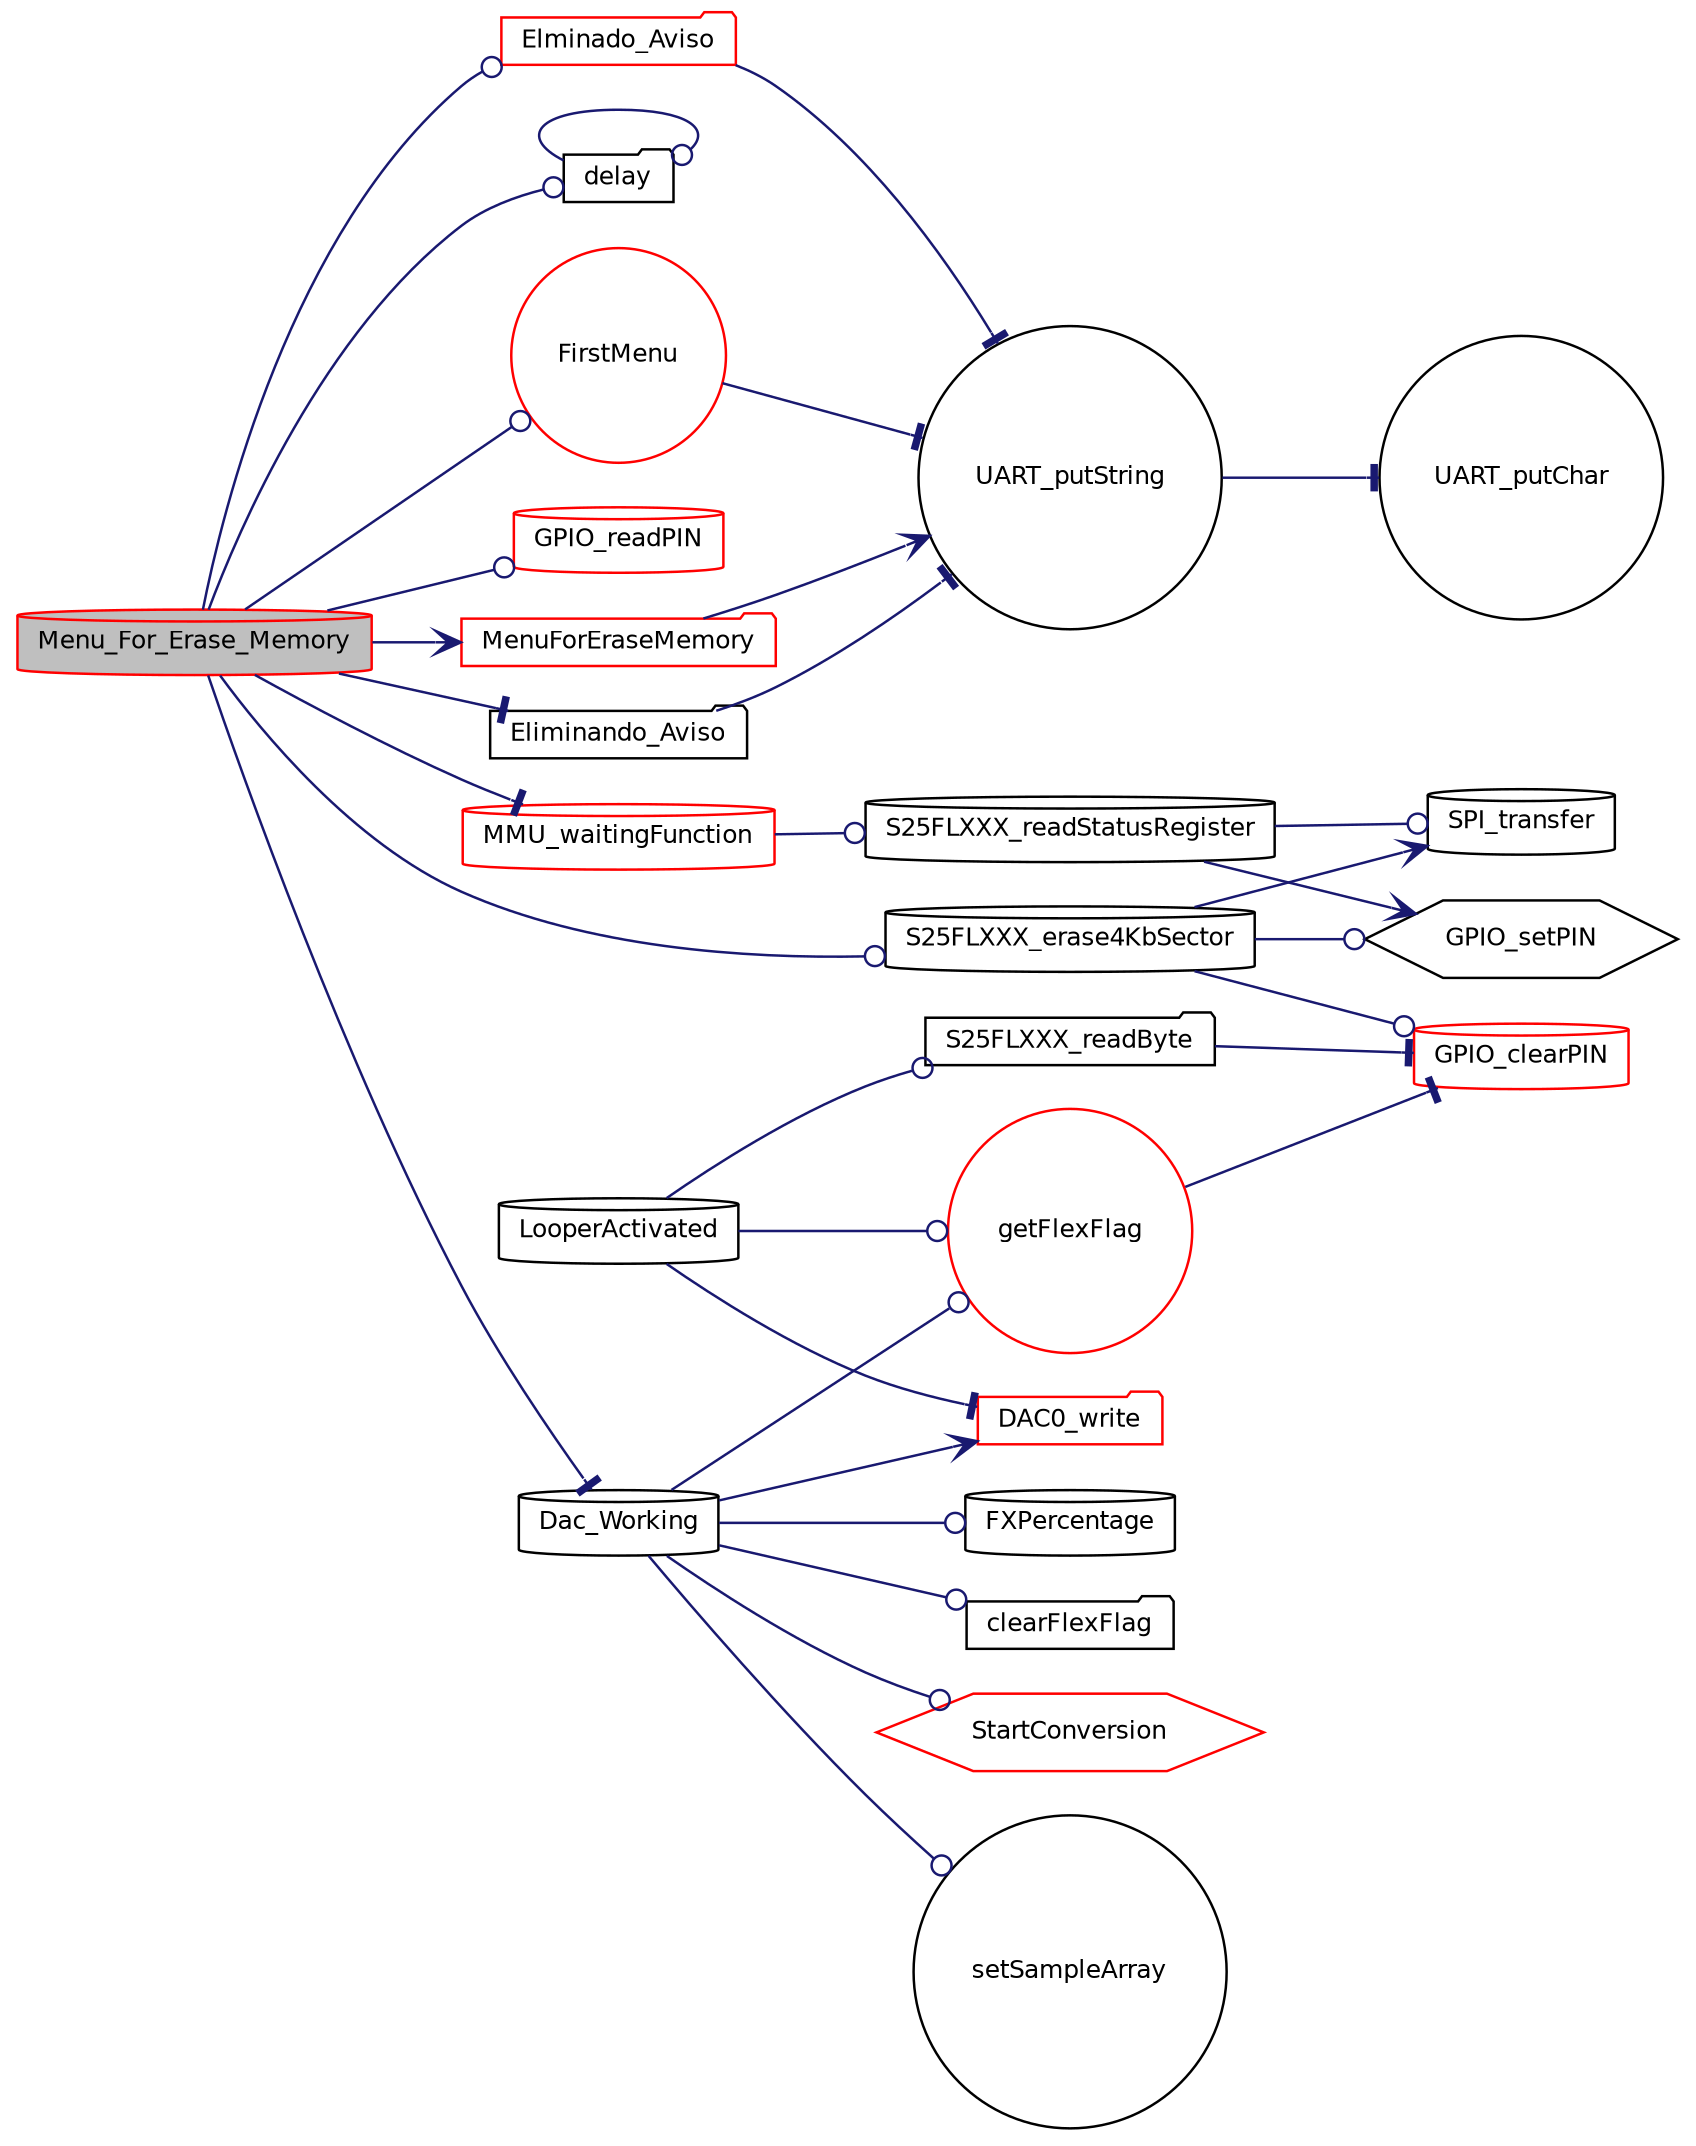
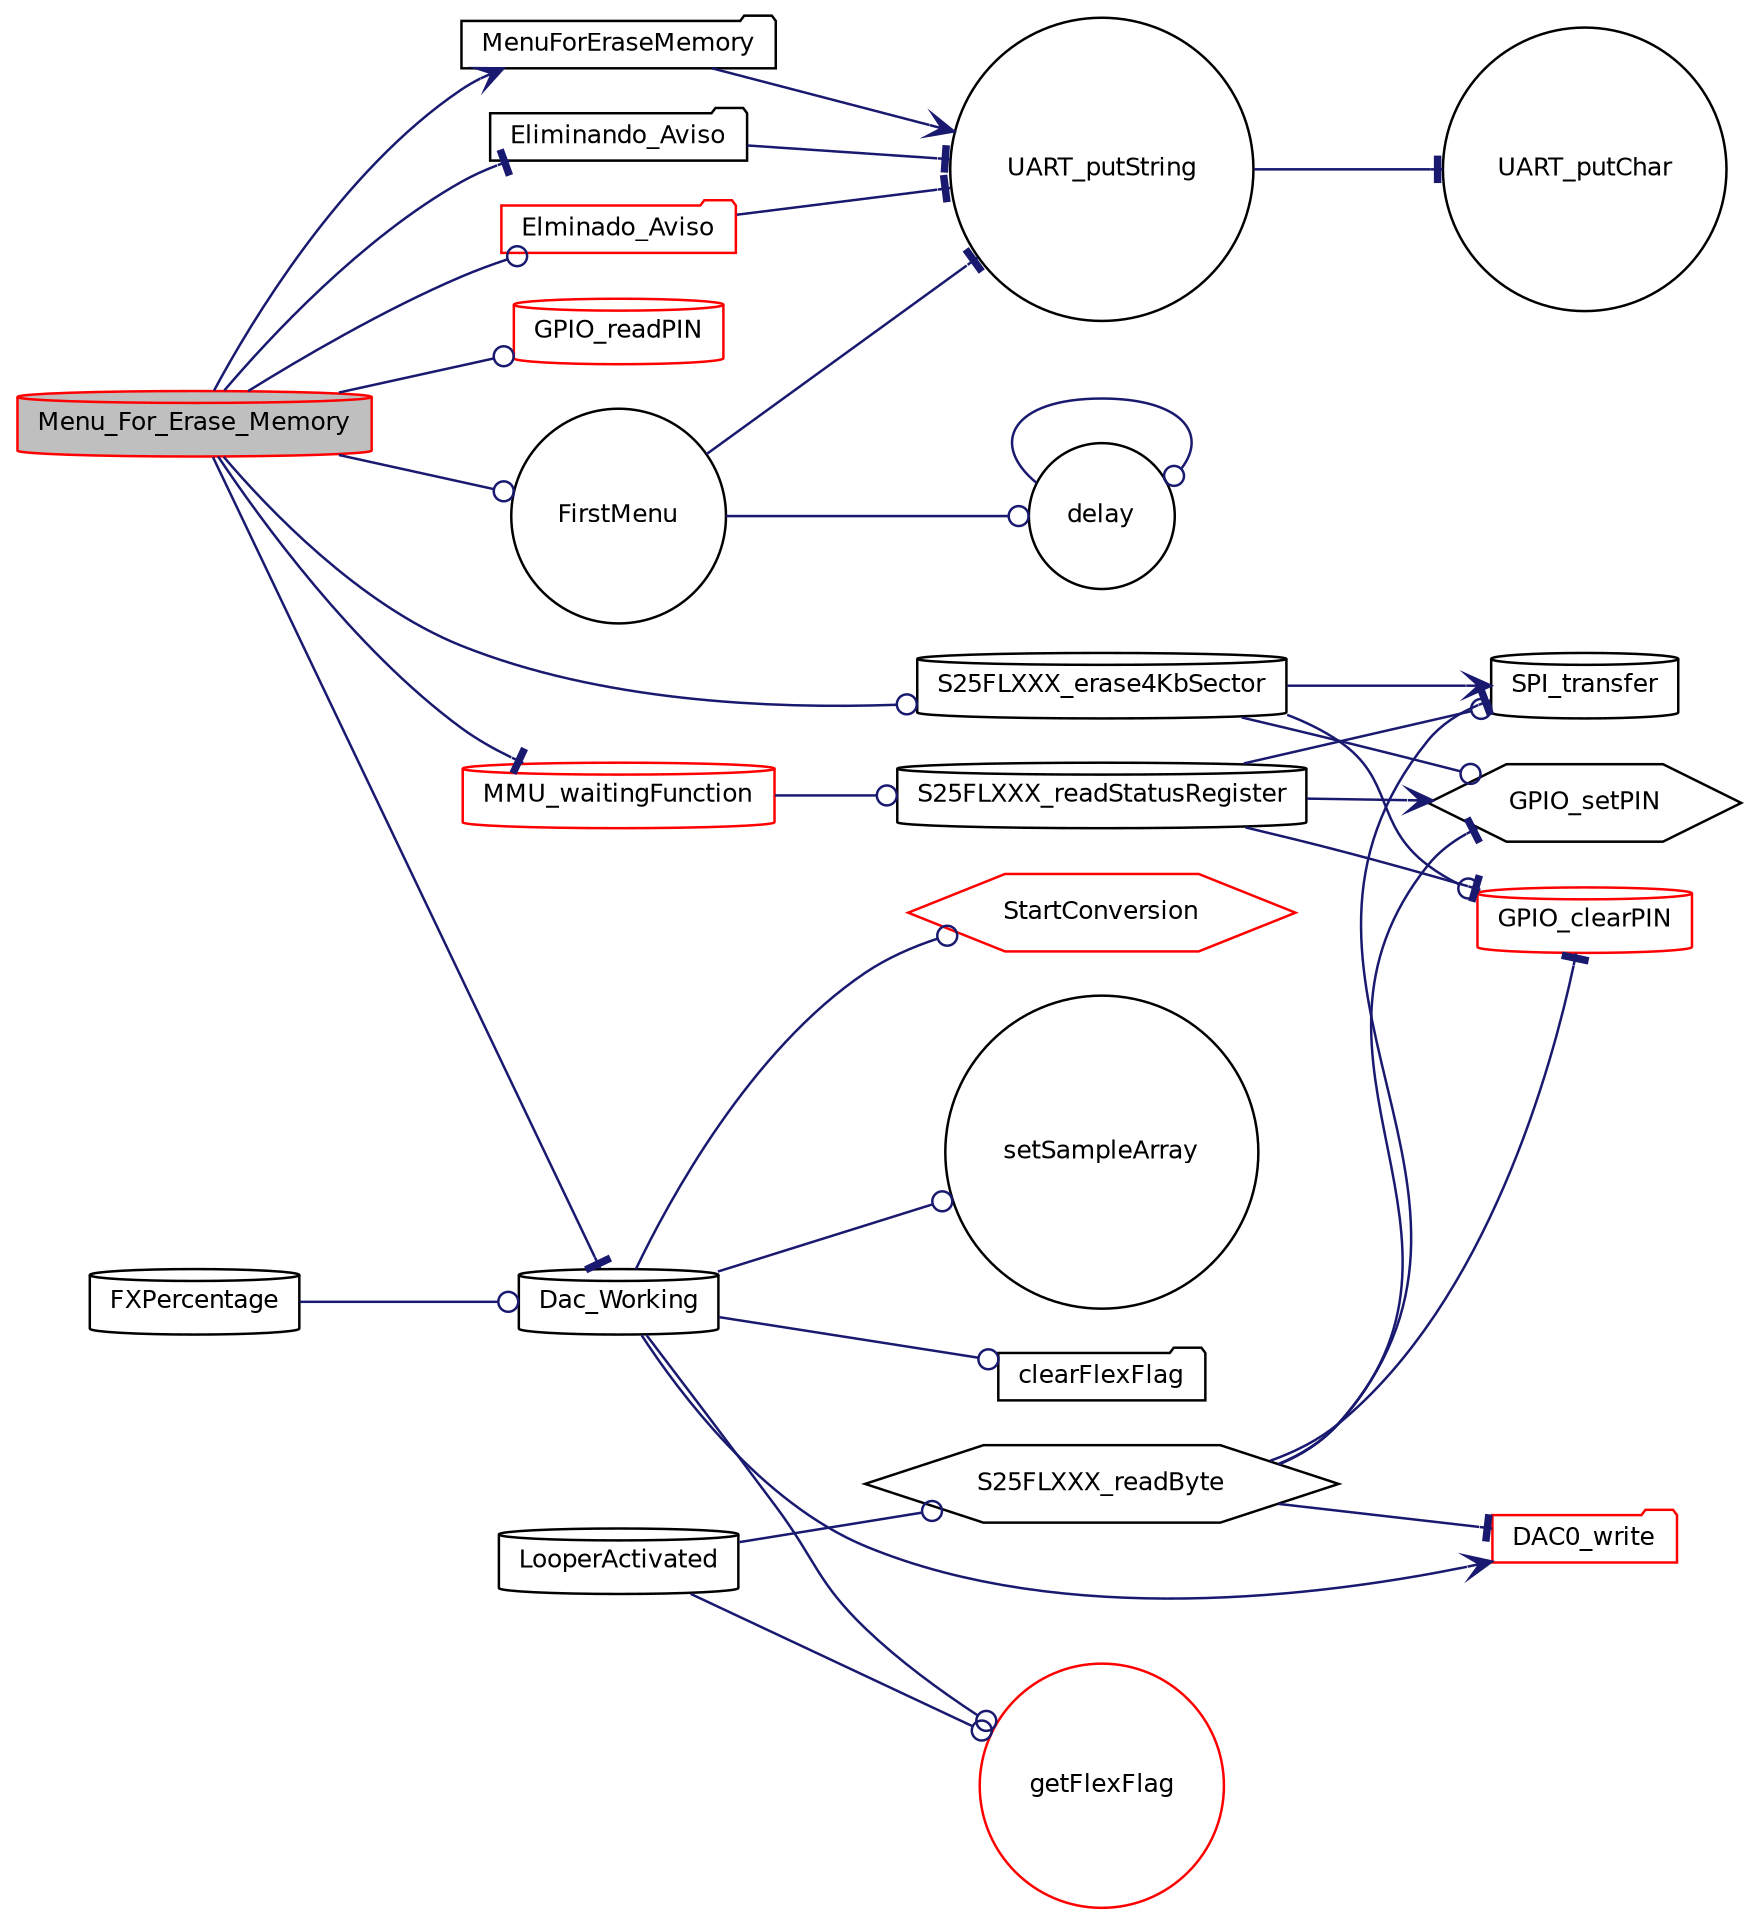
  digraph {
    rankdir=LR
    node [color=black fillcolor=white fontname=Helvetica fontsize=10 shape=cylinder style=filled]
    edge [arrowhead=odot color=midnightblue fontname=Helvetica fontsize=10 labelfontname=Helvetica labelfontsize=10 style=solid]
    n1 [color=red fillcolor=grey75 fontcolor=black height=0.2 label=Menu_For_Erase_Memory width=0.4]
-   n2 [height=0.2 label=delay shape=folder width=0.4]
-   n3 [color=red height=0.2 label=MenuForEraseMemory shape=folder width=0.4]
+   n2 [height=0.2 label=delay shape=circle width=0.4]
+   n3 [height=0.2 label=MenuForEraseMemory shape=folder width=0.4]
    n4 [color=red height=0.2 label=GPIO_readPIN width=0.4]
    n5 [height=0.2 label=Dac_Working width=0.4]
    n6 [height=0.2 label=Eliminando_Aviso shape=folder width=0.4]
    n7 [height=0.2 label=S25FLXXX_erase4KbSector width=0.4]
    n8 [color=red height=0.2 label=MMU_waitingFunction width=0.4]
    n9 [color=red height=0.2 label=Elminado_Aviso shape=folder width=0.4]
-   n10 [color=red height=0.2 label=FirstMenu shape=circle width=0.4]
+   n10 [height=0.2 label=FirstMenu shape=circle width=0.4]
    n11 [height=0.2 label=UART_putString shape=circle width=0.4]
    n12 [height=0.2 label=LooperActivated width=0.4]
    n13 [color=red height=0.2 label=getFlexFlag shape=circle width=0.4]
-   n14 [height=0.2 label=S25FLXXX_readByte shape=folder width=0.4]
+   n14 [height=0.2 label=S25FLXXX_readByte shape=hexagon width=0.4]
    n15 [color=red height=0.2 label=DAC0_write shape=folder width=0.4]
    n16 [color=red height=0.2 label=StartConversion shape=hexagon width=0.4]
    n17 [height=0.2 label=setSampleArray shape=circle width=0.4]
    n18 [height=0.2 label=FXPercentage width=0.4]
    n19 [height=0.2 label=clearFlexFlag shape=folder width=0.4]
    n20 [color=red height=0.2 label=GPIO_clearPIN width=0.4]
    n21 [height=0.2 label=SPI_transfer width=0.4]
    n22 [height=0.2 label=GPIO_setPIN shape=hexagon width=0.4]
    n23 [height=0.2 label=S25FLXXX_readStatusRegister width=0.4]
    n24 [height=0.2 label=UART_putChar shape=circle width=0.4]
-   n1 -> n2
+   n10 -> n2
    n1 -> n3 [arrowhead=vee]
    n1 -> n4
    n1 -> n5 [arrowhead=tee]
    n1 -> n6 [arrowhead=tee]
    n1 -> n7
    n1 -> n8 [arrowhead=tee]
    n1 -> n9
    n1 -> n10
    n2 -> n2
    n3 -> n11 [arrowhead=vee]
    n5 -> n13
    n5 -> n15 [arrowhead=vee]
    n5 -> n16
    n5 -> n17
-   n5 -> n18
+   n18 -> n5
    n5 -> n19
    n6 -> n11 [arrowhead=tee]
    n7 -> n20
    n7 -> n21 [arrowhead=vee]
    n7 -> n22
    n8 -> n23
    n9 -> n11 [arrowhead=tee]
    n10 -> n11 [arrowhead=tee]
    n11 -> n24 [arrowhead=tee]
    n12 -> n13
    n12 -> n14
-   n12 -> n15 [arrowhead=tee]
+   n14 -> n15 [arrowhead=tee]
    n14 -> n20 [arrowhead=tee]
-   n13 -> n20 [arrowhead=tee]
+   n14 -> n21 [arrowhead=tee]
+   n14 -> n22 [arrowhead=tee]
+   n23 -> n20 [arrowhead=tee]
    n23 -> n21
    n23 -> n22 [arrowhead=vee]
  }
